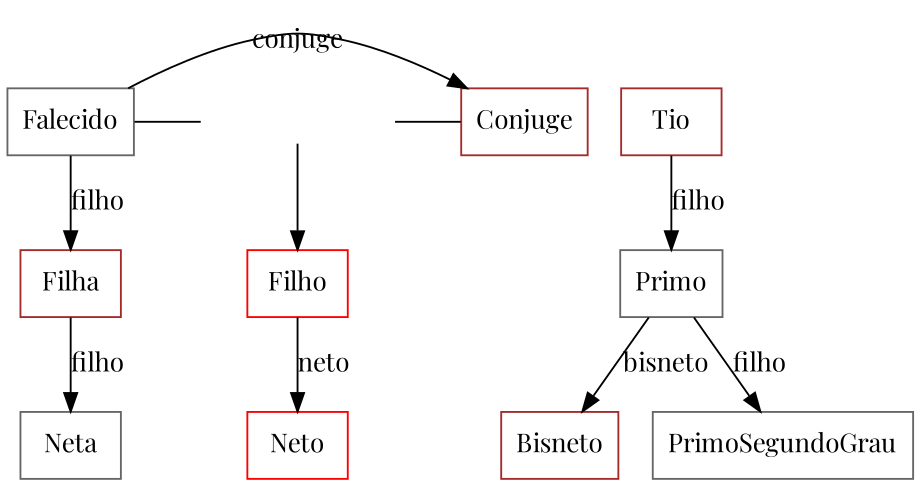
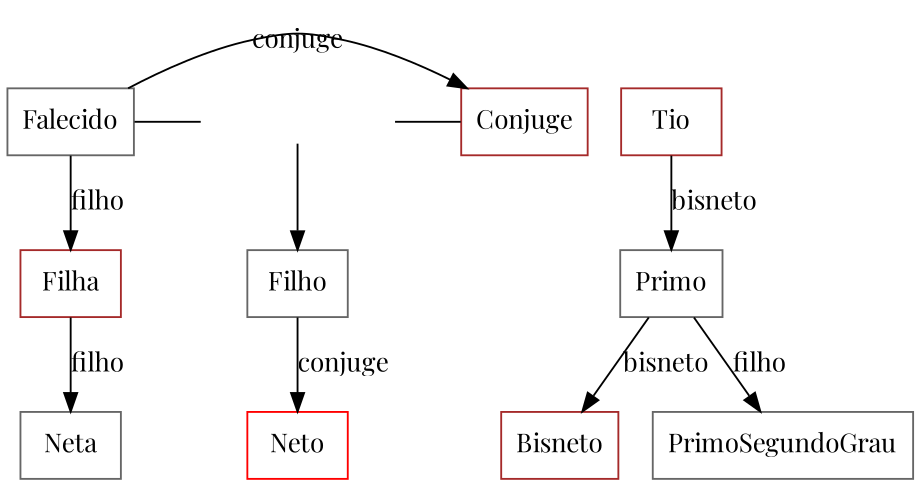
  digraph {
    fontname="Playfair Display"
    node [fontname="Playfair Display" shape=box color=gray40]
    edge [fontname="Playfair Display"]
    InvisibleUnion [height=0.0 style=invis width=0.0 color=""]
    Falecido
    Conjuge [color=brown]
-   Filho [color=red]
+   Filho
    Filha [color=brown]
    Neto [color=red]
    Neta
    Tio [color=brown]
    Primo
    Bisneto [color=brown]
    PrimoSegundoGrau
    subgraph sub_1 {
      rank=same
      InvisibleUnion
      Falecido
      Conjuge
    }
    InvisibleUnion -> Conjuge [dir=none]
    InvisibleUnion -> Filho
    Falecido -> InvisibleUnion [dir=none]
    Falecido -> Conjuge [label=conjuge]
    Falecido -> Filha [label=filho]
-   Filho -> Neto [label=neto]
+   Filho -> Neto [label=conjuge]
    Filha -> Neta [label=filho]
-   Tio -> Primo [label=filho]
+   Tio -> Primo [label=bisneto]
    Primo -> Bisneto [label=bisneto]
    Primo -> PrimoSegundoGrau [label=filho]
  }
